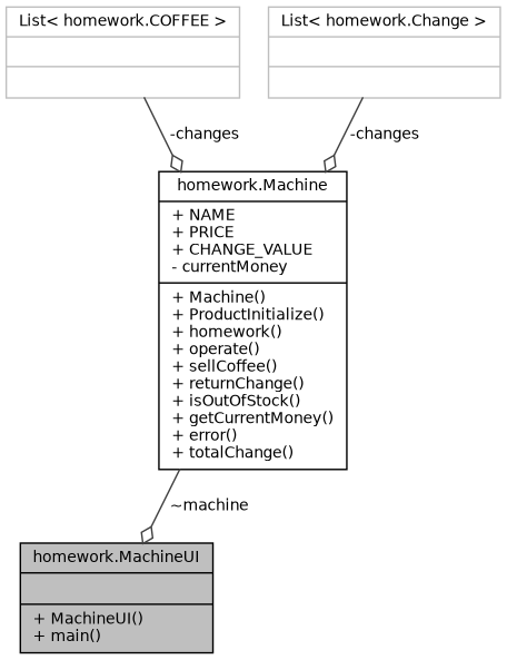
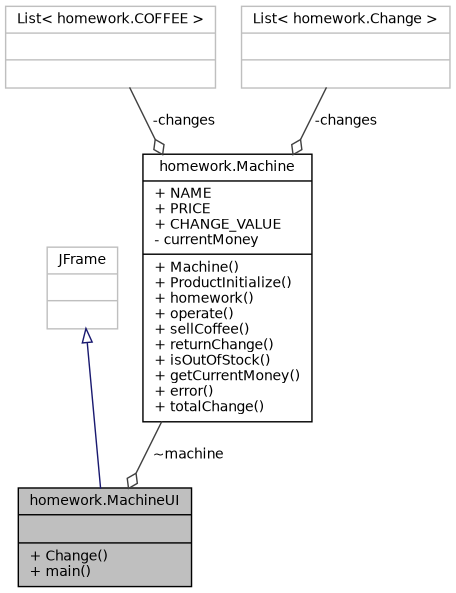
  digraph {
    node [color=grey75 fillcolor=white fontname=Helvetica fontsize=10 shape=record style=filled]
    edge [color=grey25 fontname=Helvetica fontsize=10 labelfontname=Helvetica labelfontsize=10 style=solid arrowhead=odiamond]
-   n1 [color=black fillcolor=grey75 fontcolor=black height=0.2 label="{homework.MachineUI\n||+ MachineUI()\l+ main()\l}" width=0.4]
+   n1 [color=black fillcolor=grey75 fontcolor=black height=0.2 label="{homework.MachineUI\n||+ Change()\l+ main()\l}" width=0.4]
+   n2 [height=0.2 label="{JFrame\n||}" width=0.4]
    n3 [color=black height=0.2 label="{homework.Machine\n|+ NAME\l+ PRICE\l+ CHANGE_VALUE\l- currentMoney\l|+ Machine()\l+ ProductInitialize()\l+ homework()\l+ operate()\l+ sellCoffee()\l+ returnChange()\l+ isOutOfStock()\l+ getCurrentMoney()\l+ error()\l+ totalChange()\l}" width=0.4]
    n4 [height=0.2 label="{List\< homework.COFFEE \>\n||}" width=0.4]
    n5 [height=0.2 label="{List\< homework.Change \>\n||}" width=0.4]
+   n2 -> n1 [arrowtail=onormal color=midnightblue dir=back arrowhead=""]
    n3 -> n1 [label=" ~machine"]
    n4 -> n3 [label=" -changes"]
    n5 -> n3 [label=" -changes"]
  }
